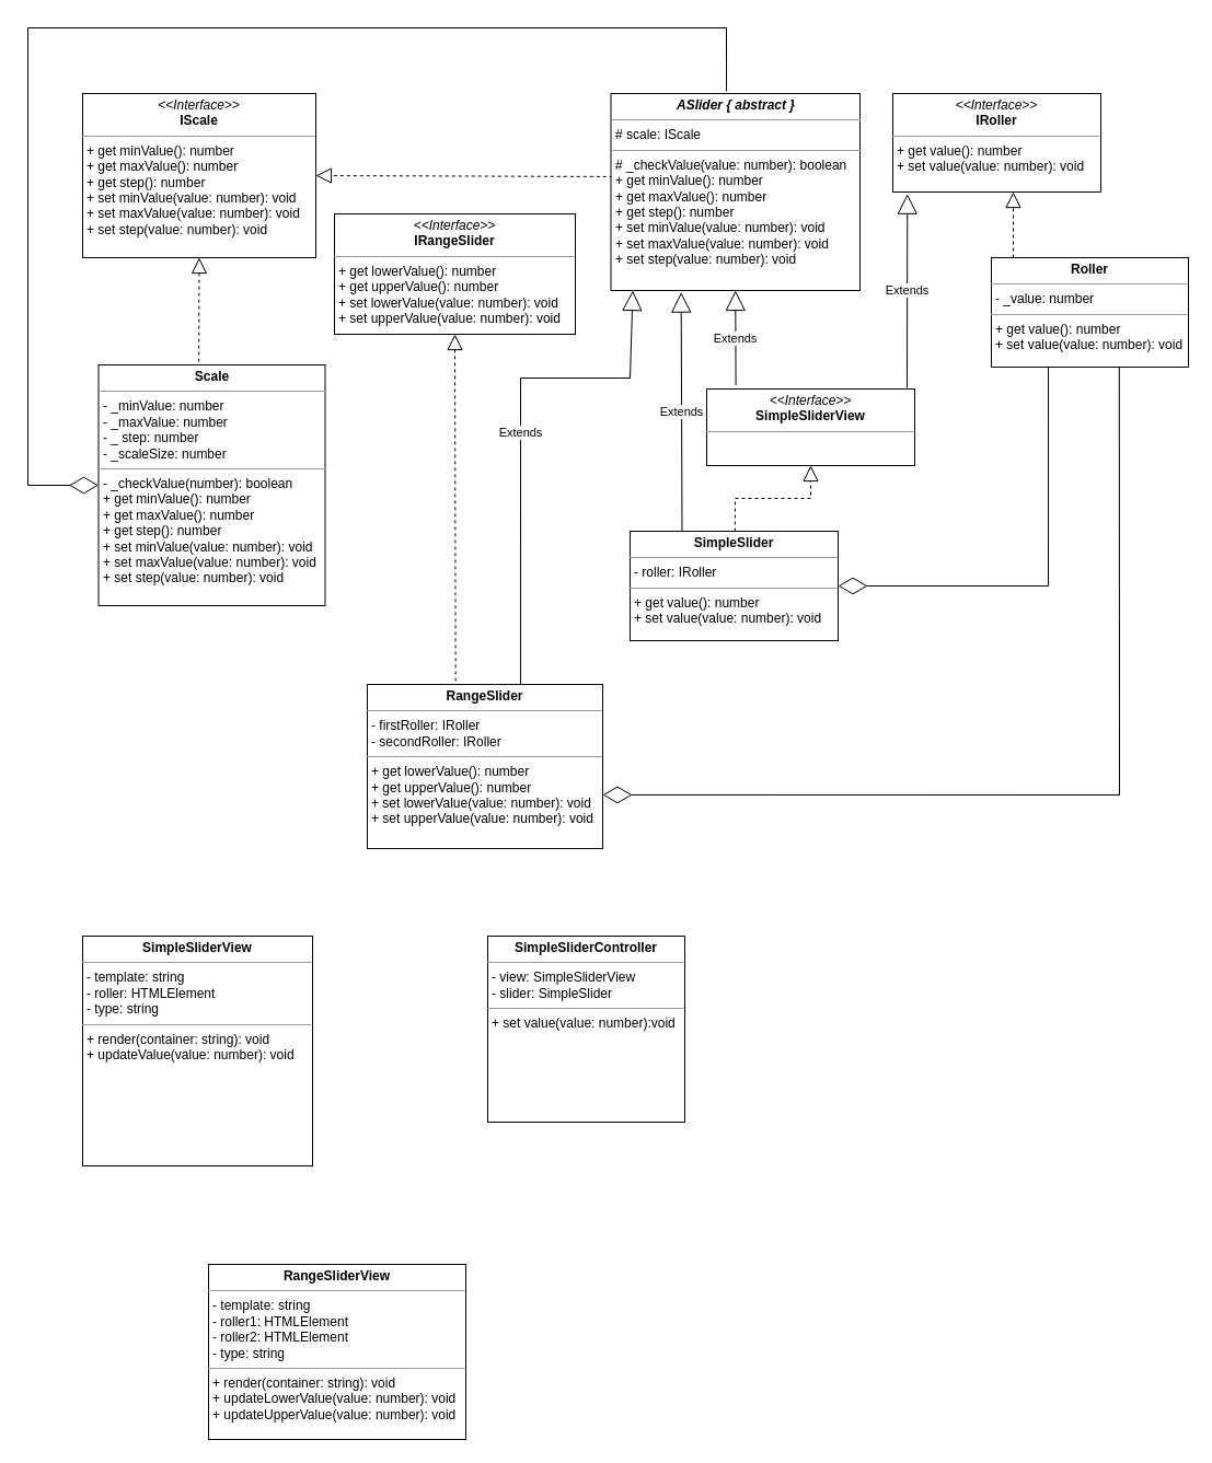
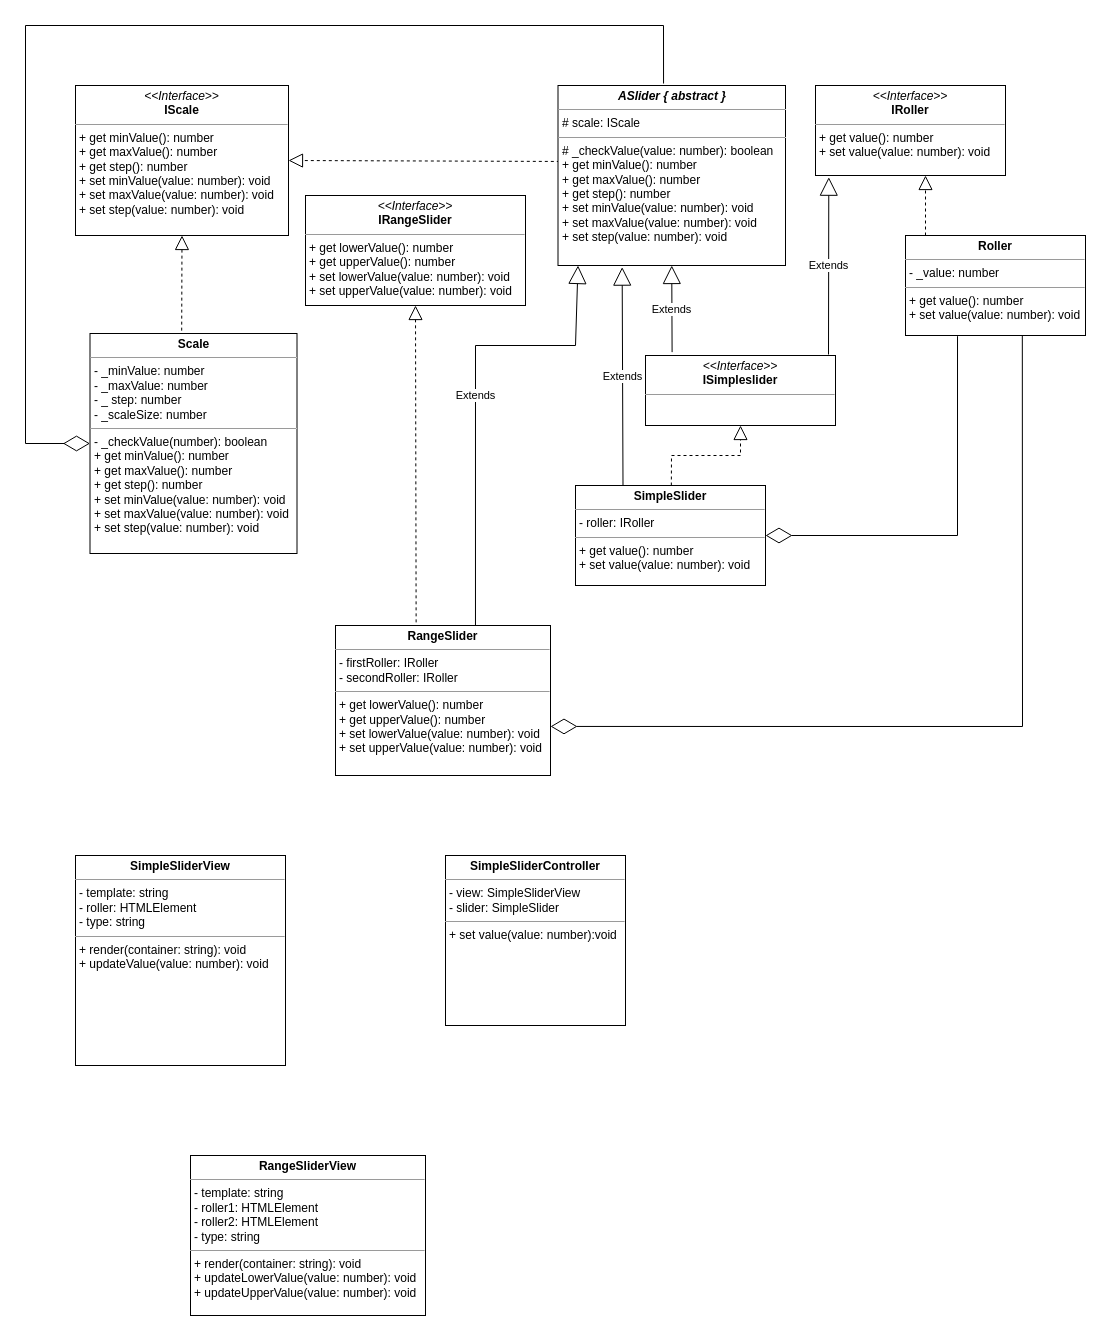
  <mxCell id="0" />
  <mxCell id="1" parent="0" />
  <mxCell id="2" value="&lt;p style=&quot;margin: 0px ; margin-top: 4px ; text-align: center&quot;&gt;&lt;i&gt;&amp;lt;&amp;lt;Interface&amp;gt;&amp;gt;&lt;/i&gt;&lt;br&gt;&lt;b&gt;IRoller&lt;/b&gt;&lt;/p&gt;&lt;hr size=&quot;1&quot;&gt;&lt;p style=&quot;margin: 0px ; margin-left: 4px&quot;&gt;&lt;span&gt;+ get value(): number&lt;/span&gt;&lt;br&gt;&lt;/p&gt;&lt;p style=&quot;margin: 0px 0px 0px 4px&quot;&gt;+ set value(value: number): void&lt;/p&gt;" style="verticalAlign=top;align=left;overflow=fill;fontSize=12;fontFamily=Helvetica;html=1;" parent="1" vertex="1"><mxGeometry x="810" y="80" width="190" height="90" as="geometry" /></mxCell>
  <mxCell id="3" value="&lt;p style=&quot;margin: 0px ; margin-top: 4px ; text-align: center&quot;&gt;&lt;i&gt;&amp;lt;&amp;lt;Interface&amp;gt;&amp;gt;&lt;/i&gt;&lt;br&gt;&lt;b&gt;IScale&lt;/b&gt;&lt;/p&gt;&lt;hr size=&quot;1&quot;&gt;&lt;p style=&quot;margin: 0px ; margin-left: 4px&quot;&gt;&lt;/p&gt;&lt;p style=&quot;margin: 0px ; margin-left: 4px&quot;&gt;+ get minValue(): number&lt;/p&gt;&lt;p style=&quot;margin: 0px ; margin-left: 4px&quot;&gt;+ get maxValue(): number&lt;br&gt;&lt;/p&gt;&lt;p style=&quot;margin: 0px ; margin-left: 4px&quot;&gt;+ get step(): number&lt;br&gt;&lt;/p&gt;&lt;p style=&quot;margin: 0px ; margin-left: 4px&quot;&gt;+ set minValue(value: number): void&lt;/p&gt;&lt;p style=&quot;margin: 0px ; margin-left: 4px&quot;&gt;+ set maxValue(value: number): void&lt;br&gt;&lt;/p&gt;&lt;p style=&quot;margin: 0px ; margin-left: 4px&quot;&gt;+ set step(value: number): void&lt;br&gt;&lt;/p&gt;" style="verticalAlign=top;align=left;overflow=fill;fontSize=12;fontFamily=Helvetica;html=1;" parent="1" vertex="1"><mxGeometry x="70" y="80" width="213" height="150" as="geometry" /></mxCell>
  <mxCell id="4" value="&lt;p style=&quot;margin: 0px ; margin-top: 4px ; text-align: center&quot;&gt;&lt;i&gt;&amp;lt;&amp;lt;Interface&amp;gt;&amp;gt;&lt;/i&gt;&lt;br&gt;&lt;b&gt;IRangeSlider&lt;/b&gt;&lt;/p&gt;&lt;hr size=&quot;1&quot;&gt;&lt;p style=&quot;margin: 0px ; margin-left: 4px&quot;&gt;+ get lowerValue(): number&lt;/p&gt;&lt;p style=&quot;margin: 0px ; margin-left: 4px&quot;&gt;+ get upperValue(): number&lt;br&gt;&lt;/p&gt;&lt;p style=&quot;margin: 0px ; margin-left: 4px&quot;&gt;+ set lowerValue(value: number): void&lt;/p&gt;&lt;p style=&quot;margin: 0px ; margin-left: 4px&quot;&gt;+ set upperValue(value: number): void&lt;br&gt;&lt;/p&gt;" style="verticalAlign=top;align=left;overflow=fill;fontSize=12;fontFamily=Helvetica;html=1;" parent="1" vertex="1"><mxGeometry x="300" y="190" width="220" height="110" as="geometry" /></mxCell>
  <mxCell id="5" value="" style="endArrow=block;dashed=1;endFill=0;endSize=12;html=1;rounded=0;entryX=1;entryY=0.5;entryDx=0;entryDy=0;exitX=0.008;exitY=0.422;exitDx=0;exitDy=0;exitPerimeter=0;" parent="1" source="16" target="3" edge="1"><mxGeometry width="160" relative="1" as="geometry"><mxPoint x="560" y="155" as="sourcePoint" /><mxPoint x="690" y="140" as="targetPoint" /></mxGeometry></mxCell>
  <mxCell id="6" value="&lt;p style=&quot;margin: 0px ; margin-top: 4px ; text-align: center&quot;&gt;&lt;b&gt;RangeSlider&lt;/b&gt;&lt;/p&gt;&lt;hr size=&quot;1&quot;&gt;&lt;p style=&quot;margin: 0px ; margin-left: 4px&quot;&gt;- firstRoller: IRoller&lt;/p&gt;&lt;p style=&quot;margin: 0px ; margin-left: 4px&quot;&gt;- secondRoller: IRoller&lt;/p&gt;&lt;hr size=&quot;1&quot;&gt;&lt;p style=&quot;margin: 0px ; margin-left: 4px&quot;&gt;+ get lowerValue(): number&lt;/p&gt;&lt;p style=&quot;margin: 0px ; margin-left: 4px&quot;&gt;+ get upperValue(): number&lt;/p&gt;&lt;p style=&quot;margin: 0px ; margin-left: 4px&quot;&gt;+ set lowerValue(value: number): void&lt;/p&gt;&lt;p style=&quot;margin: 0px ; margin-left: 4px&quot;&gt;+ set upperValue(value: number): void&lt;/p&gt;" style="verticalAlign=top;align=left;overflow=fill;fontSize=12;fontFamily=Helvetica;html=1;" parent="1" vertex="1"><mxGeometry x="330" y="620" width="215" height="150" as="geometry" /></mxCell>
  <mxCell id="7" value="" style="endArrow=block;dashed=1;endFill=0;endSize=12;html=1;rounded=0;exitX=0.375;exitY=-0.021;exitDx=0;exitDy=0;entryX=0.5;entryY=1;entryDx=0;entryDy=0;exitPerimeter=0;" parent="1" source="6" target="4" edge="1"><mxGeometry width="160" relative="1" as="geometry"><mxPoint x="70" y="410" as="sourcePoint" /><mxPoint x="230" y="410" as="targetPoint" /></mxGeometry></mxCell>
  <mxCell id="8" value="Extends" style="endArrow=block;endSize=16;endFill=0;html=1;rounded=0;exitX=0.651;exitY=0;exitDx=0;exitDy=0;entryX=0.088;entryY=1;entryDx=0;entryDy=0;entryPerimeter=0;exitPerimeter=0;" parent="1" source="6" target="16" edge="1"><mxGeometry width="160" relative="1" as="geometry"><mxPoint x="360" y="520" as="sourcePoint" /><mxPoint x="631.06" y="231.95" as="targetPoint" /><Array as="points"><mxPoint x="470" y="340" /><mxPoint x="570" y="340" /></Array></mxGeometry></mxCell>
  <mxCell id="9" value="&lt;p style=&quot;margin: 0px ; margin-top: 4px ; text-align: center&quot;&gt;&lt;b&gt;Roller&lt;/b&gt;&lt;/p&gt;&lt;hr size=&quot;1&quot;&gt;&lt;p style=&quot;margin: 0px ; margin-left: 4px&quot;&gt;- _value: number&lt;/p&gt;&lt;hr size=&quot;1&quot;&gt;&lt;p style=&quot;margin: 0px ; margin-left: 4px&quot;&gt;+ get value(): number&lt;/p&gt;&lt;p style=&quot;margin: 0px ; margin-left: 4px&quot;&gt;+ set value(value: number): void&lt;/p&gt;" style="verticalAlign=top;align=left;overflow=fill;fontSize=12;fontFamily=Helvetica;html=1;" parent="1" vertex="1"><mxGeometry x="900" y="230" width="180" height="100" as="geometry" /></mxCell>
  <mxCell id="10" value="&lt;p style=&quot;margin: 0px ; margin-top: 4px ; text-align: center&quot;&gt;&lt;b&gt;Scale&lt;/b&gt;&lt;/p&gt;&lt;hr size=&quot;1&quot;&gt;&lt;p style=&quot;margin: 0px ; margin-left: 4px&quot;&gt;- _minValue: number&lt;/p&gt;&lt;p style=&quot;margin: 0px ; margin-left: 4px&quot;&gt;- _maxValue: number&lt;/p&gt;&lt;p style=&quot;margin: 0px ; margin-left: 4px&quot;&gt;- _ step: number&lt;/p&gt;&lt;p style=&quot;margin: 0px ; margin-left: 4px&quot;&gt;- _scaleSize: number&lt;/p&gt;&lt;hr size=&quot;1&quot;&gt;&lt;p style=&quot;margin: 0px 0px 0px 4px&quot;&gt;- _checkValue(number): boolean&lt;/p&gt;&lt;p style=&quot;margin: 0px 0px 0px 4px&quot;&gt;+ get minValue(): number&lt;/p&gt;&lt;p style=&quot;margin: 0px 0px 0px 4px&quot;&gt;+ get maxValue(): number&lt;br&gt;&lt;/p&gt;&lt;p style=&quot;margin: 0px 0px 0px 4px&quot;&gt;+ get step(): number&lt;br&gt;&lt;/p&gt;&lt;p style=&quot;margin: 0px 0px 0px 4px&quot;&gt;+ set minValue(value: number): void&lt;/p&gt;&lt;p style=&quot;margin: 0px 0px 0px 4px&quot;&gt;+ set maxValue(value: number): void&lt;br&gt;&lt;/p&gt;&lt;p style=&quot;margin: 0px 0px 0px 4px&quot;&gt;+ set step(value: number): void&lt;/p&gt;" style="verticalAlign=top;align=left;overflow=fill;fontSize=12;fontFamily=Helvetica;html=1;" parent="1" vertex="1"><mxGeometry x="84.5" y="328" width="207" height="220" as="geometry" /></mxCell>
  <mxCell id="11" value="" style="endArrow=block;dashed=1;endFill=0;endSize=12;html=1;rounded=0;" parent="1" edge="1"><mxGeometry width="160" relative="1" as="geometry"><mxPoint x="920" y="230" as="sourcePoint" /><mxPoint x="920" y="170" as="targetPoint" /></mxGeometry></mxCell>
  <mxCell id="12" value="" style="endArrow=block;dashed=1;endFill=0;endSize=12;html=1;rounded=0;exitX=0.443;exitY=-0.013;exitDx=0;exitDy=0;entryX=0.5;entryY=1;entryDx=0;entryDy=0;exitPerimeter=0;" parent="1" source="10" target="3" edge="1"><mxGeometry width="160" relative="1" as="geometry"><mxPoint x="-37" y="320" as="sourcePoint" /><mxPoint x="68" y="190" as="targetPoint" /></mxGeometry></mxCell>
  <mxCell id="13" value="&lt;p style=&quot;margin: 0px ; margin-top: 4px ; text-align: center&quot;&gt;&lt;b&gt;SimpleSlider&lt;/b&gt;&lt;/p&gt;&lt;hr size=&quot;1&quot;&gt;&lt;p style=&quot;margin: 0px ; margin-left: 4px&quot;&gt;- roller: IRoller&lt;/p&gt;&lt;hr size=&quot;1&quot;&gt;&lt;p style=&quot;margin: 0px ; margin-left: 4px&quot;&gt;+ get value(): number&lt;/p&gt;&lt;p style=&quot;margin: 0px ; margin-left: 4px&quot;&gt;+ set value(value: number): void&lt;/p&gt;" style="verticalAlign=top;align=left;overflow=fill;fontSize=12;fontFamily=Helvetica;html=1;" parent="1" vertex="1"><mxGeometry x="570" y="480" width="190" height="100" as="geometry" /></mxCell>
  <mxCell id="14" value="" style="endArrow=diamondThin;endFill=0;endSize=24;html=1;rounded=0;entryX=1;entryY=0.673;entryDx=0;entryDy=0;entryPerimeter=0;exitX=0.649;exitY=1;exitDx=0;exitDy=0;exitPerimeter=0;" parent="1" source="9" target="6" edge="1"><mxGeometry width="160" relative="1" as="geometry"><mxPoint x="980" y="360" as="sourcePoint" /><mxPoint x="830" y="500" as="targetPoint" /><Array as="points"><mxPoint x="1017" y="721" /></Array></mxGeometry></mxCell>
  <mxCell id="15" value="" style="endArrow=diamondThin;endFill=0;endSize=24;html=1;rounded=0;entryX=1;entryY=0.5;entryDx=0;entryDy=0;exitX=0.289;exitY=1.007;exitDx=0;exitDy=0;exitPerimeter=0;" parent="1" source="9" target="13" edge="1"><mxGeometry width="160" relative="1" as="geometry"><mxPoint x="900" y="410" as="sourcePoint" /><mxPoint x="1060" y="410" as="targetPoint" /><Array as="points"><mxPoint x="952" y="530" /></Array></mxGeometry></mxCell>
  <mxCell id="16" value="&lt;p style=&quot;margin: 0px ; margin-top: 4px ; text-align: center&quot;&gt;&lt;b&gt;&lt;i&gt;ASlider { abstract }&lt;/i&gt;&lt;/b&gt;&lt;br&gt;&lt;/p&gt;&lt;hr size=&quot;1&quot;&gt;&lt;p style=&quot;margin: 0px ; margin-left: 4px&quot;&gt;# scale: IScale&lt;/p&gt;&lt;hr size=&quot;1&quot;&gt;&lt;p style=&quot;margin: 0px 0px 0px 4px&quot;&gt;# _checkValue(value: number): boolean&lt;/p&gt;&lt;p style=&quot;margin: 0px 0px 0px 4px&quot;&gt;+ get minValue(): number&lt;/p&gt;&lt;p style=&quot;margin: 0px 0px 0px 4px&quot;&gt;+ get maxValue(): number&lt;br&gt;&lt;/p&gt;&lt;p style=&quot;margin: 0px 0px 0px 4px&quot;&gt;+ get step(): number&lt;br&gt;&lt;/p&gt;&lt;p style=&quot;margin: 0px 0px 0px 4px&quot;&gt;+ set minValue(value: number): void&lt;/p&gt;&lt;p style=&quot;margin: 0px 0px 0px 4px&quot;&gt;+ set maxValue(value: number): void&lt;br&gt;&lt;/p&gt;&lt;p style=&quot;margin: 0px 0px 0px 4px&quot;&gt;+ set step(value: number): void&lt;/p&gt;" style="verticalAlign=top;align=left;overflow=fill;fontSize=12;fontFamily=Helvetica;html=1;" parent="1" vertex="1"><mxGeometry x="552.5" y="80" width="227.5" height="180" as="geometry" /></mxCell>
  <mxCell id="17" value="" style="endArrow=diamondThin;endFill=0;endSize=24;html=1;rounded=0;entryX=0;entryY=0.5;entryDx=0;entryDy=0;exitX=0.464;exitY=-0.011;exitDx=0;exitDy=0;exitPerimeter=0;" parent="1" source="16" target="10" edge="1"><mxGeometry width="160" relative="1" as="geometry"><mxPoint x="552.5" y="-40" as="sourcePoint" /><mxPoint x="387.46" y="36" as="targetPoint" /><Array as="points"><mxPoint x="658" y="20" /><mxPoint x="20" y="20" /><mxPoint x="20" y="438" /></Array></mxGeometry></mxCell>
  <mxCell id="18" value="&lt;p style=&quot;margin: 0px ; margin-top: 4px ; text-align: center&quot;&gt;&lt;b&gt;SimpleSliderView&lt;/b&gt;&lt;/p&gt;&lt;hr size=&quot;1&quot;&gt;&lt;p style=&quot;margin: 0px ; margin-left: 4px&quot;&gt;- template: string&lt;/p&gt;&lt;p style=&quot;margin: 0px 0px 0px 4px&quot;&gt;- roller: HTMLElement&lt;br&gt;&lt;/p&gt;&lt;p style=&quot;margin: 0px 0px 0px 4px&quot;&gt;- type: string&lt;/p&gt;&lt;hr size=&quot;1&quot;&gt;&lt;p style=&quot;margin: 0px ; margin-left: 4px&quot;&gt;+ render(container: string): void&lt;/p&gt;&lt;p style=&quot;margin: 0px ; margin-left: 4px&quot;&gt;+ updateValue(value: number): void&lt;/p&gt;" style="verticalAlign=top;align=left;overflow=fill;fontSize=12;fontFamily=Helvetica;html=1;" vertex="1" parent="1"><mxGeometry x="70" y="850" width="210" height="210" as="geometry" /></mxCell>
  <mxCell id="19" value="&lt;p style=&quot;margin: 0px ; margin-top: 4px ; text-align: center&quot;&gt;&lt;b&gt;SimpleSliderController&lt;/b&gt;&lt;/p&gt;&lt;hr size=&quot;1&quot;&gt;&lt;p style=&quot;margin: 0px ; margin-left: 4px&quot;&gt;- view: SimpleSliderView&lt;/p&gt;&lt;p style=&quot;margin: 0px ; margin-left: 4px&quot;&gt;- slider: SimpleSlider&lt;/p&gt;&lt;hr size=&quot;1&quot;&gt;&lt;p style=&quot;margin: 0px ; margin-left: 4px&quot;&gt;+ set value(value: number):void&lt;/p&gt;" style="verticalAlign=top;align=left;overflow=fill;fontSize=12;fontFamily=Helvetica;html=1;" vertex="1" parent="1"><mxGeometry x="440" y="850" width="180" height="170" as="geometry" /></mxCell>
  <mxCell id="20" value="&lt;p style=&quot;margin: 0px ; margin-top: 4px ; text-align: center&quot;&gt;&lt;b&gt;RangeSliderView&lt;/b&gt;&lt;/p&gt;&lt;hr size=&quot;1&quot;&gt;&lt;p style=&quot;margin: 0px ; margin-left: 4px&quot;&gt;- template: string&lt;/p&gt;&lt;p style=&quot;margin: 0px 0px 0px 4px&quot;&gt;- roller1: HTMLElement&lt;br&gt;&lt;/p&gt;&lt;p style=&quot;margin: 0px 0px 0px 4px&quot;&gt;- roller2: HTMLElement&lt;br&gt;&lt;/p&gt;&lt;p style=&quot;margin: 0px 0px 0px 4px&quot;&gt;- type: string&lt;/p&gt;&lt;hr size=&quot;1&quot;&gt;&lt;p style=&quot;margin: 0px ; margin-left: 4px&quot;&gt;+ render(container: string): void&lt;/p&gt;&lt;p style=&quot;margin: 0px 0px 0px 4px&quot;&gt;+ updateLowerValue(value: number): void&lt;/p&gt;&lt;p style=&quot;margin: 0px 0px 0px 4px&quot;&gt;+ updateUpperValue(value: number): void&lt;/p&gt;" style="verticalAlign=top;align=left;overflow=fill;fontSize=12;fontFamily=Helvetica;html=1;" vertex="1" parent="1"><mxGeometry x="185" y="1150" width="235" height="160" as="geometry" /></mxCell>
- <mxCell id="21" value="&lt;p style=&quot;margin: 0px ; margin-top: 4px ; text-align: center&quot;&gt;&lt;i&gt;&amp;lt;&amp;lt;Interface&amp;gt;&amp;gt;&lt;/i&gt;&lt;br&gt;&lt;b&gt;SimpleSliderView&lt;/b&gt;&lt;/p&gt;&lt;hr size=&quot;1&quot;&gt;&lt;p style=&quot;margin: 0px ; margin-left: 4px&quot;&gt;&lt;br&gt;&lt;/p&gt;" style="verticalAlign=top;align=left;overflow=fill;fontSize=12;fontFamily=Helvetica;html=1;" vertex="1" parent="1"><mxGeometry x="640" y="350" width="190" height="70" as="geometry" /></mxCell>
+ <mxCell id="21" value="&lt;p style=&quot;margin: 0px ; margin-top: 4px ; text-align: center&quot;&gt;&lt;i&gt;&amp;lt;&amp;lt;Interface&amp;gt;&amp;gt;&lt;/i&gt;&lt;br&gt;&lt;b&gt;ISimpleslider&lt;/b&gt;&lt;/p&gt;&lt;hr size=&quot;1&quot;&gt;&lt;p style=&quot;margin: 0px ; margin-left: 4px&quot;&gt;&lt;br&gt;&lt;/p&gt;" style="verticalAlign=top;align=left;overflow=fill;fontSize=12;fontFamily=Helvetica;html=1;" vertex="1" parent="1"><mxGeometry x="640" y="350" width="190" height="70" as="geometry" /></mxCell>
  <mxCell id="22" value="" style="endArrow=block;dashed=1;endFill=0;endSize=12;html=1;rounded=0;exitX=0.444;exitY=0;exitDx=0;exitDy=0;exitPerimeter=0;entryX=0.5;entryY=1;entryDx=0;entryDy=0;" edge="1" parent="1" target="21"><mxGeometry width="160" relative="1" as="geometry"><mxPoint x="665.83" y="480" as="sourcePoint" /><mxPoint x="665.91" y="420" as="targetPoint" /><Array as="points"><mxPoint x="666" y="450" /><mxPoint x="735" y="450" /></Array></mxGeometry></mxCell>
  <mxCell id="23" value="Extends" style="endArrow=block;endSize=16;endFill=0;html=1;rounded=0;entryX=0.5;entryY=1;entryDx=0;entryDy=0;exitX=0.14;exitY=-0.048;exitDx=0;exitDy=0;exitPerimeter=0;" edge="1" parent="1" source="21" target="16"><mxGeometry width="160" relative="1" as="geometry"><mxPoint x="670" y="310" as="sourcePoint" /><mxPoint x="830" y="310" as="targetPoint" /></mxGeometry></mxCell>
  <mxCell id="24" value="Extends" style="endArrow=block;endSize=16;endFill=0;html=1;rounded=0;entryX=0.07;entryY=1.019;entryDx=0;entryDy=0;entryPerimeter=0;" edge="1" parent="1" target="2"><mxGeometry width="160" relative="1" as="geometry"><mxPoint x="823" y="349" as="sourcePoint" /><mxPoint x="676.25" y="270" as="targetPoint" /></mxGeometry></mxCell>
  <mxCell id="25" value="Extends" style="endArrow=block;endSize=16;endFill=0;html=1;rounded=0;entryX=0.282;entryY=1.009;entryDx=0;entryDy=0;exitX=0.25;exitY=0;exitDx=0;exitDy=0;entryPerimeter=0;" edge="1" parent="1" source="13" target="16"><mxGeometry width="160" relative="1" as="geometry"><mxPoint x="676.6" y="356.64" as="sourcePoint" /><mxPoint x="676.25" y="270" as="targetPoint" /></mxGeometry></mxCell>
